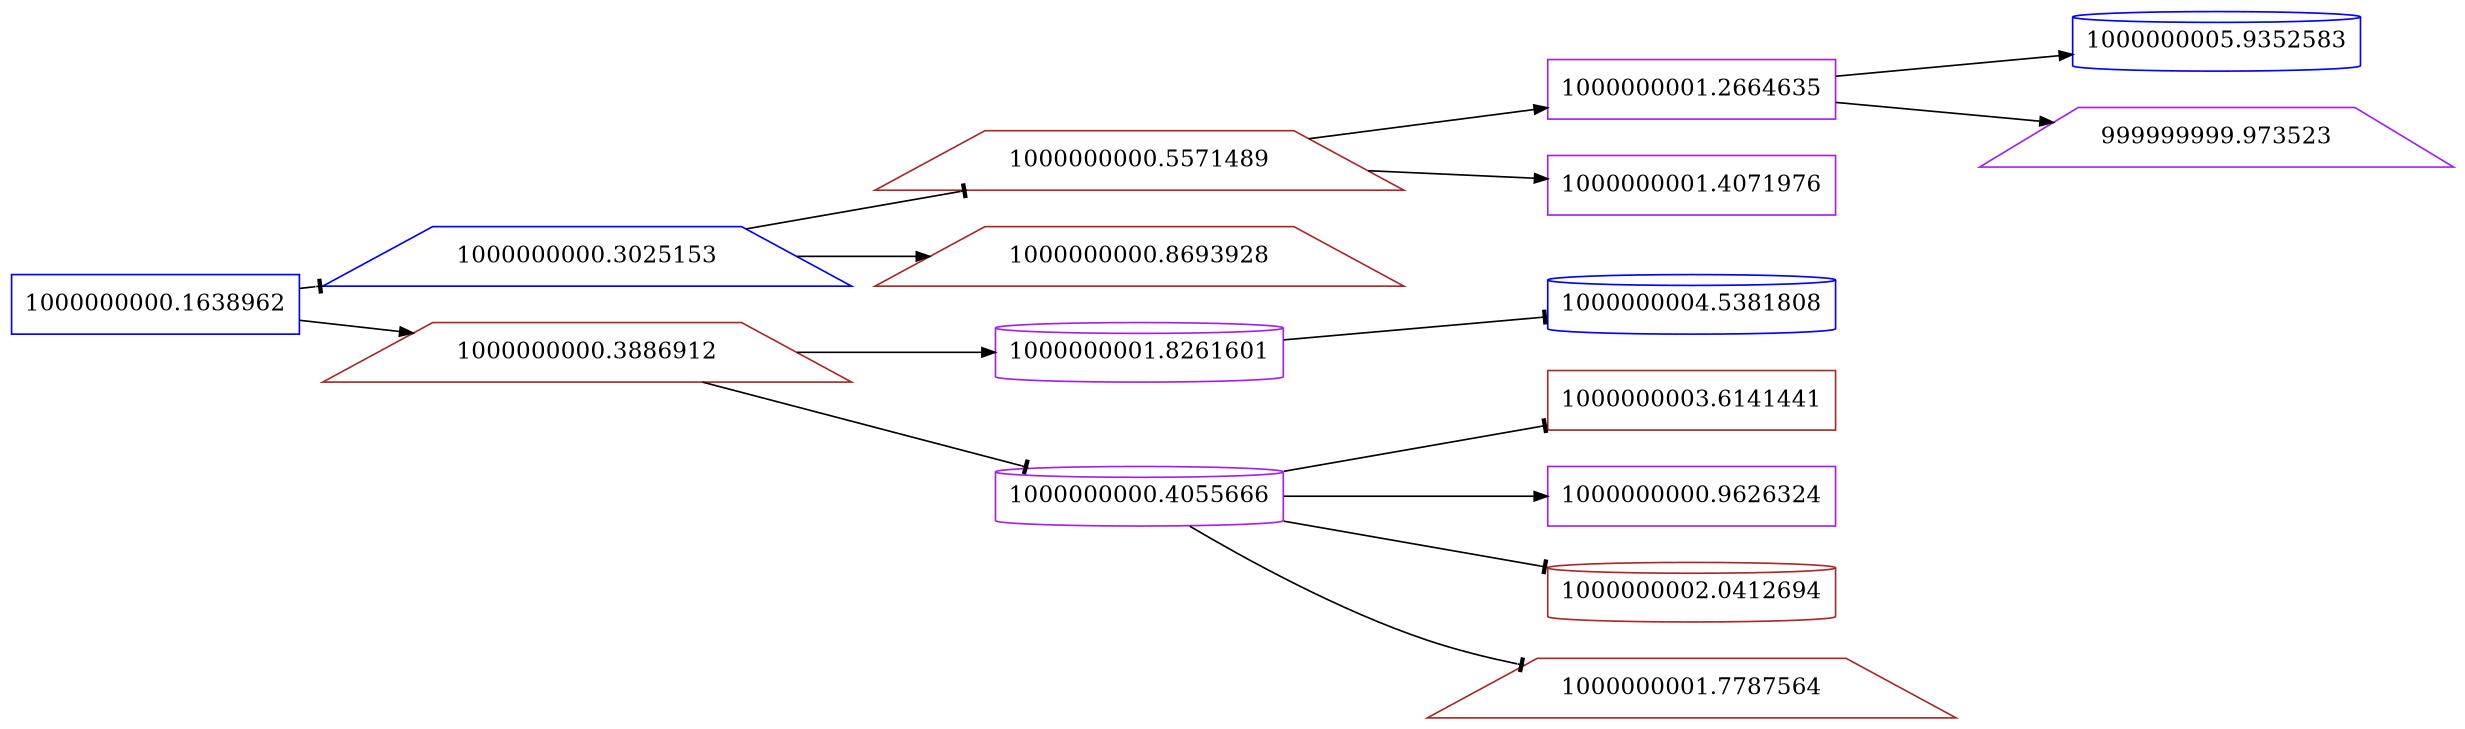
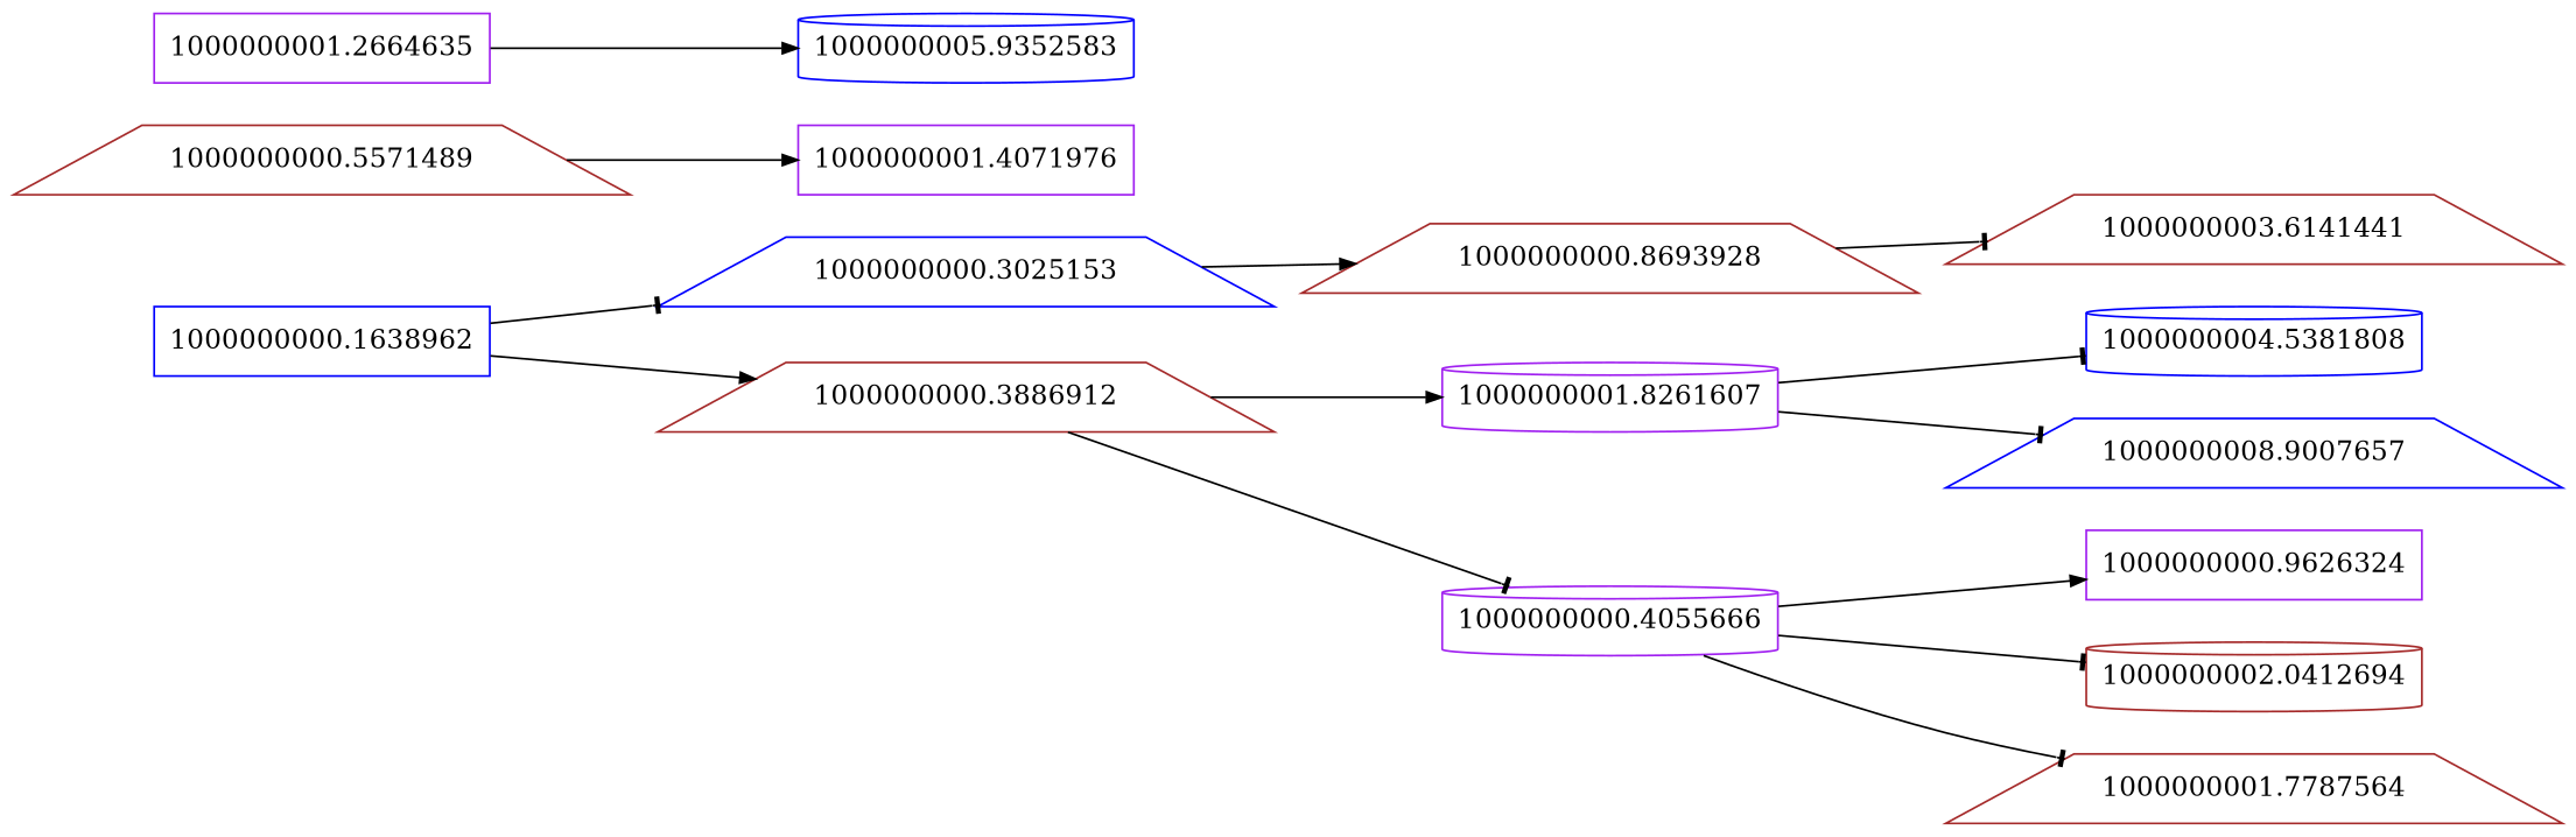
  digraph {
    nodesep=0.3
    rankdir=LR
    ranksep=0.2
    node [color=brown shape=trapezium]
    edge [arrowhead=tee arrowsize=0.8]
    n1 [color=blue label=1000000000.1638962 shape=box]
    n2 [color=blue label=1000000000.3025153]
    n3 [label=1000000000.3886912]
    n4 [label=1000000000.5571489]
    n5 [label=1000000000.8693928]
-   n6 [color=purple label=1000000001.8261601 shape=cylinder]
+   n6 [color=purple label=1000000001.8261607 shape=cylinder]
    n7 [color=purple label=1000000000.4055666 shape=cylinder]
    n8 [color=purple label=1000000001.2664635 shape=box]
    n9 [color=purple label=1000000001.4071976 shape=box]
-   n10 [label=1000000003.6141441 shape=box]
+   n10 [label=1000000003.6141441]
    n11 [color=blue label=1000000004.5381808 shape=cylinder]
+   n12 [color=blue label=1000000008.9007657]
    n13 [color=purple label=1000000000.9626324 shape=box]
    n14 [label=1000000002.0412694 shape=cylinder]
    n15 [label=1000000001.7787564]
    n16 [color=blue label=1000000005.9352583 shape=cylinder]
-   n17 [color=purple label=999999999.973523]
    n1 -> n2 [side=left]
    n1 -> n3 [arrowhead=normal]
-   n2 -> n4 [side=left]
    n2 -> n5 [arrowhead=normal]
    n3 -> n6 [arrowhead=normal side=left]
    n3 -> n7
-   n4 -> n8 [arrowhead=normal side=left]
    n4 -> n9 [arrowhead=normal]
-   n7 -> n10 [side=left]
+   n5 -> n10 [side=left]
    n6 -> n11 [side=left]
+   n6 -> n12
    n7 -> n13 [arrowhead=normal]
    n7 -> n14 [side=left]
    n7 -> n15
    n8 -> n16 [arrowhead=normal side=left]
-   n8 -> n17 [arrowhead=normal]
  }
